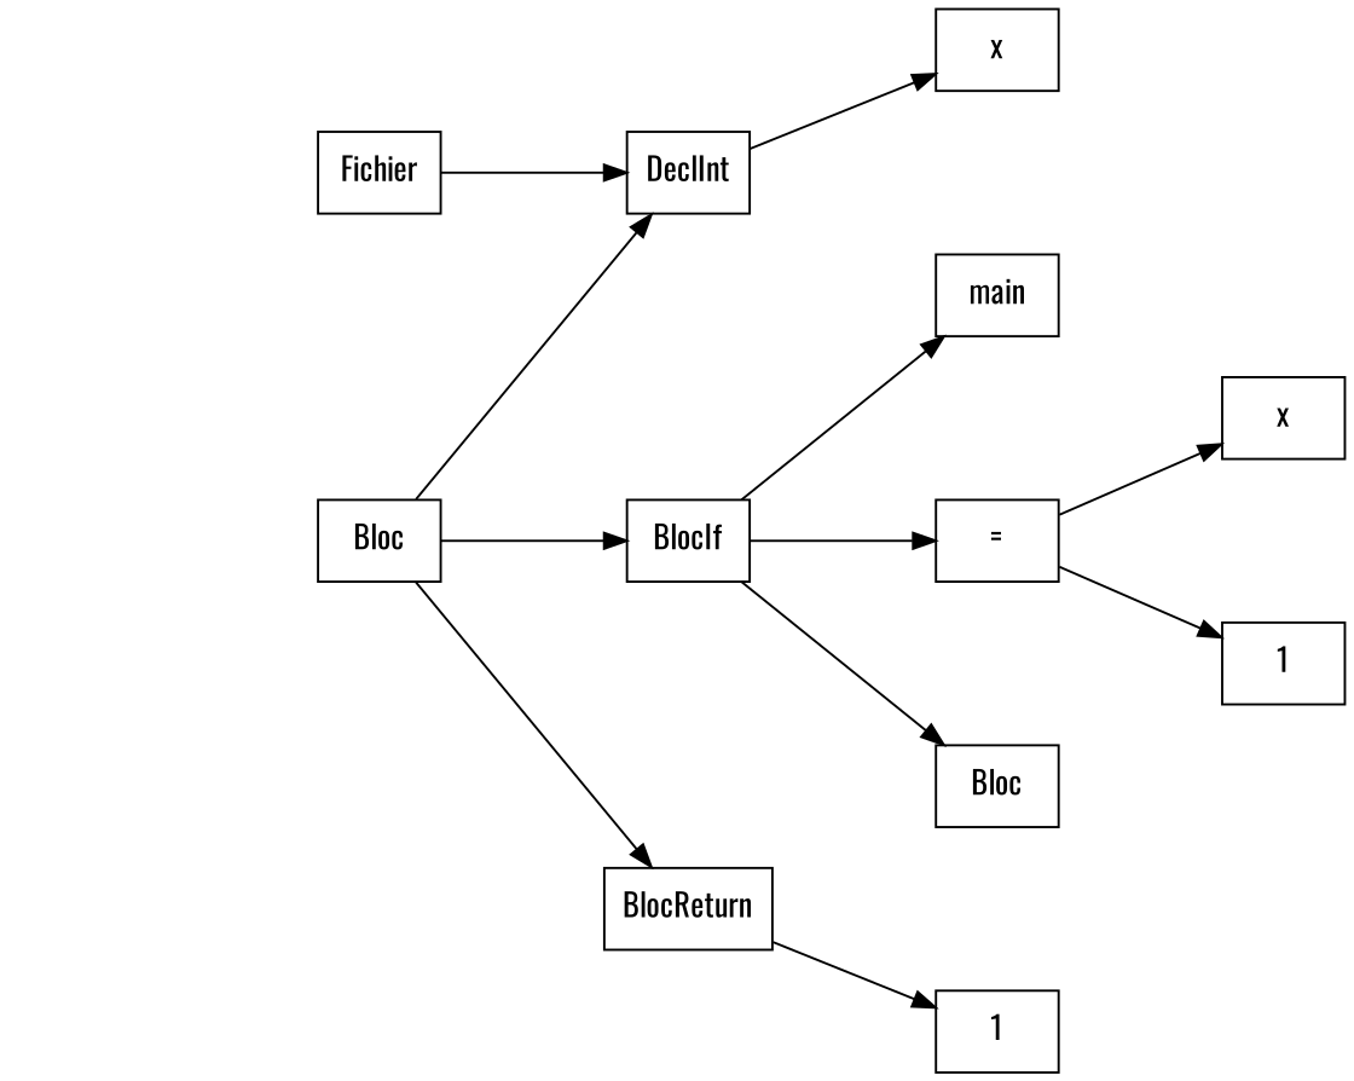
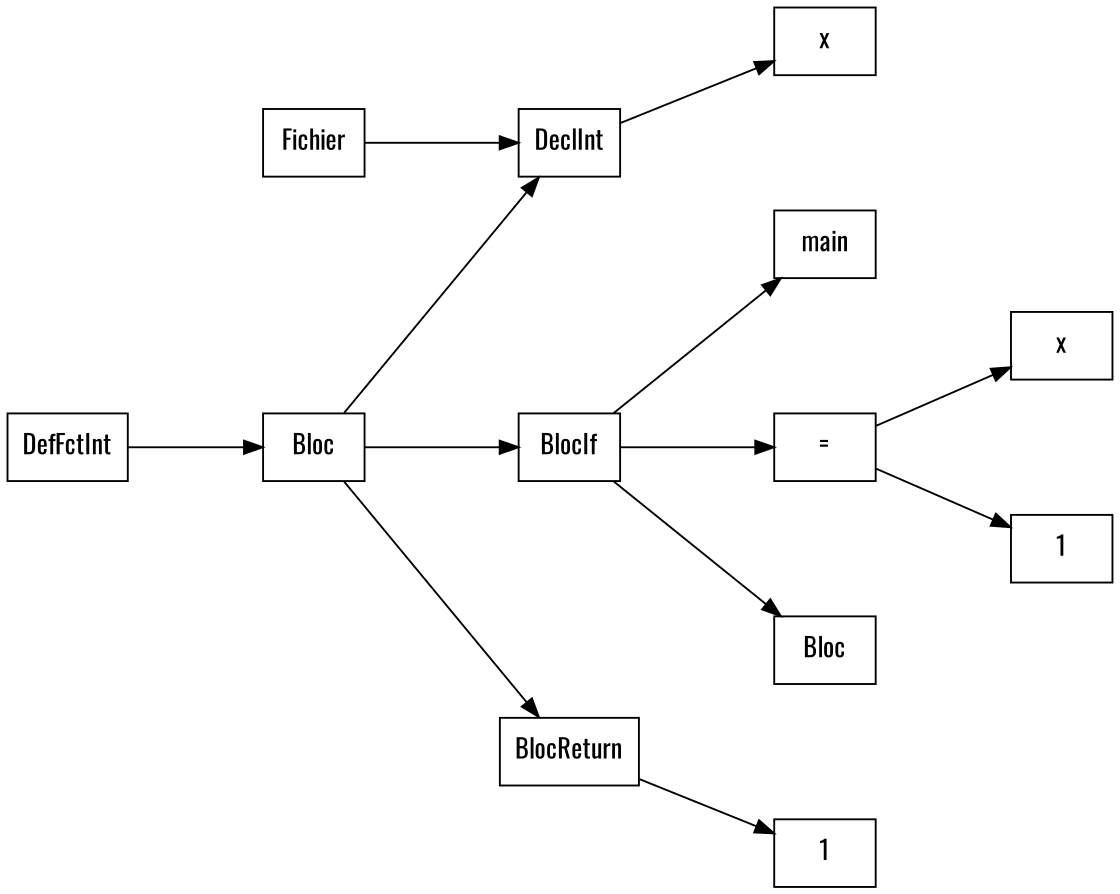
  digraph {
    fontname=Oswald
    nodesep=1
    rankdir=LR
    ranksep=1
    node [fontname=Oswald shape=box]
    edge [fontname=Oswald]
    n1 [label=Fichier]
    n2 [label=DeclInt]
+   n3 [label=DefFctInt]
    n4 [label=Bloc]
    n5 [label=main]
    n6 [label=BlocIf]
    n7 [label=BlocReturn]
    n8 [label=x]
    n9 [label="="]
    n10 [label=Bloc]
    n11 [label=1]
    n12 [label=x]
    n13 [label=1]
    n1 -> n2
    n2 -> n8
+   n3 -> n4
    n4 -> n2
    n4 -> n6
    n4 -> n7
    n6 -> n5
    n6 -> n9
    n6 -> n10
    n7 -> n11
    n9 -> n12
    n9 -> n13
  }
